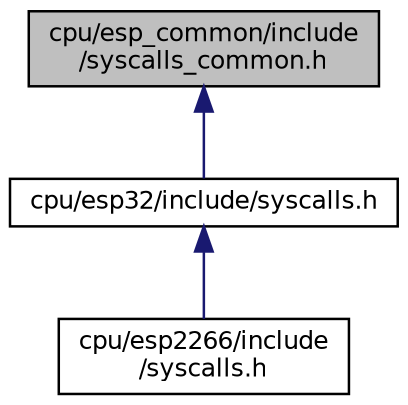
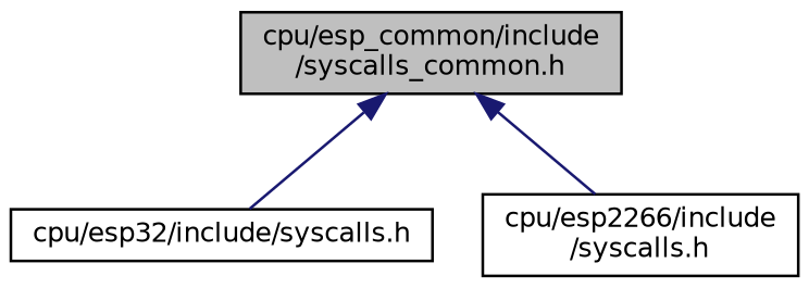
  digraph {
    node [color=black fillcolor=white fontname=Helvetica fontsize=10 shape=record style=filled]
    edge [color=midnightblue dir=back fontname=Helvetica fontsize=10 labelfontname=Helvetica labelfontsize=10 style=solid]
    n1 [fillcolor=grey75 fontcolor=black height=0.2 label="cpu/esp_common/include\l/syscalls_common.h" width=0.4]
    n2 [height=0.2 label="cpu/esp32/include/syscalls.h" width=0.4]
    n3 [height=0.2 label="cpu/esp2266/include\l/syscalls.h" width=0.4]
    n1 -> n2
-   n2 -> n3
+   n1 -> n3
  }
